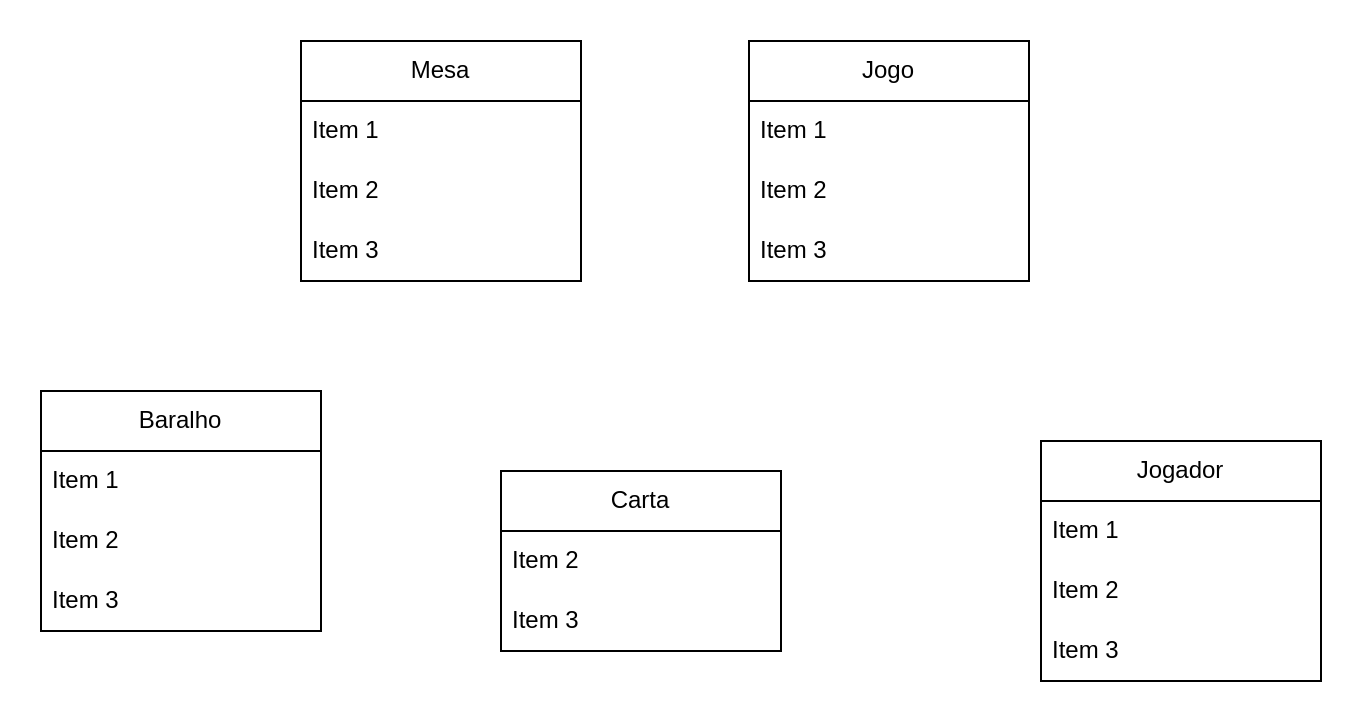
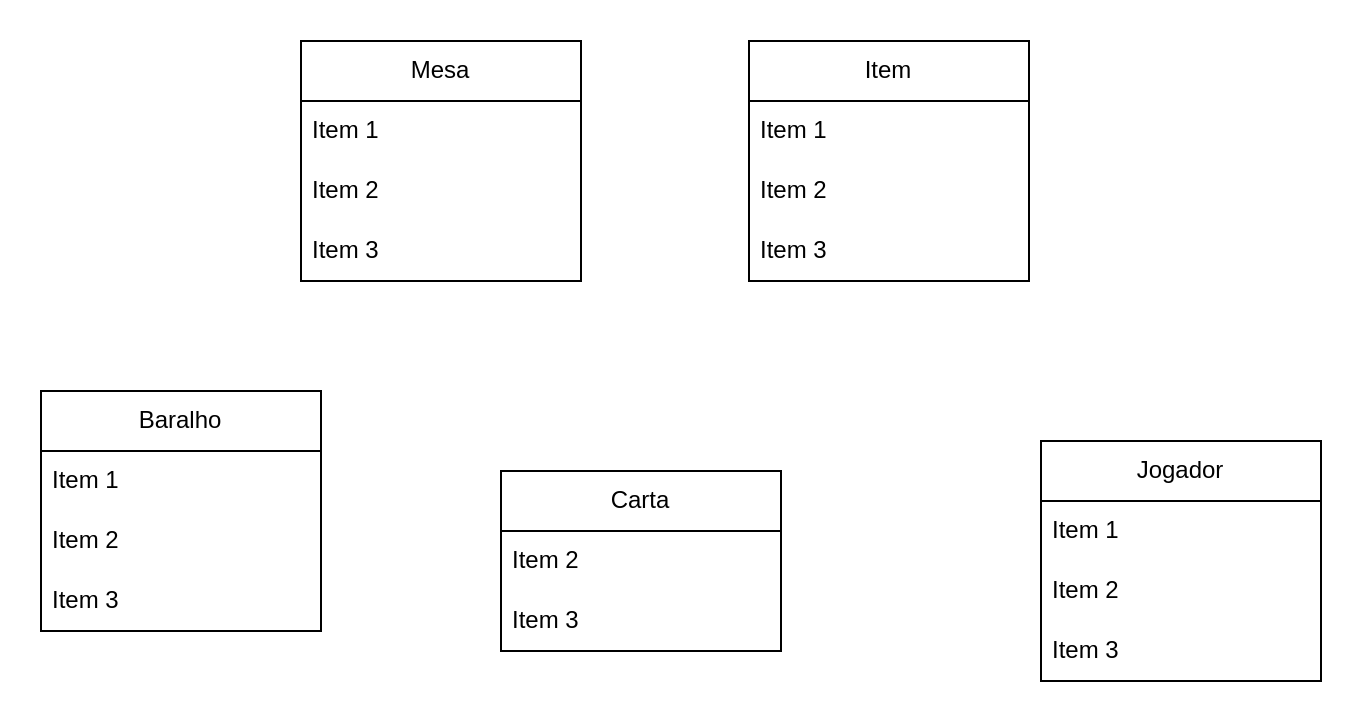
  <mxCell id="0" />
  <mxCell id="1" parent="0" />
- <mxCell id="2" value="Jogo" style="swimlane;fontStyle=0;childLayout=stackLayout;horizontal=1;startSize=30;horizontalStack=0;resizeParent=1;resizeParentMax=0;resizeLast=0;collapsible=1;marginBottom=0;whiteSpace=wrap;html=1;" vertex="1" parent="1"><mxGeometry x="374" y="20" width="140" height="120" as="geometry" /></mxCell>
+ <mxCell id="2" value="Item" style="swimlane;fontStyle=0;childLayout=stackLayout;horizontal=1;startSize=30;horizontalStack=0;resizeParent=1;resizeParentMax=0;resizeLast=0;collapsible=1;marginBottom=0;whiteSpace=wrap;html=1;" vertex="1" parent="1"><mxGeometry x="374" y="20" width="140" height="120" as="geometry" /></mxCell>
  <mxCell id="3" value="Item 1" style="text;strokeColor=none;fillColor=none;align=left;verticalAlign=middle;spacingLeft=4;spacingRight=4;overflow=hidden;points=[[0,0.5],[1,0.5]];portConstraint=eastwest;rotatable=0;whiteSpace=wrap;html=1;" vertex="1" parent="2"><mxGeometry y="30" width="140" height="30" as="geometry" /></mxCell>
  <mxCell id="4" value="Item 2" style="text;strokeColor=none;fillColor=none;align=left;verticalAlign=middle;spacingLeft=4;spacingRight=4;overflow=hidden;points=[[0,0.5],[1,0.5]];portConstraint=eastwest;rotatable=0;whiteSpace=wrap;html=1;" vertex="1" parent="2"><mxGeometry y="60" width="140" height="30" as="geometry" /></mxCell>
  <mxCell id="5" value="Item 3" style="text;strokeColor=none;fillColor=none;align=left;verticalAlign=middle;spacingLeft=4;spacingRight=4;overflow=hidden;points=[[0,0.5],[1,0.5]];portConstraint=eastwest;rotatable=0;whiteSpace=wrap;html=1;" vertex="1" parent="2"><mxGeometry y="90" width="140" height="30" as="geometry" /></mxCell>
  <mxCell id="6" value="Mesa" style="swimlane;fontStyle=0;childLayout=stackLayout;horizontal=1;startSize=30;horizontalStack=0;resizeParent=1;resizeParentMax=0;resizeLast=0;collapsible=1;marginBottom=0;whiteSpace=wrap;html=1;" vertex="1" parent="1"><mxGeometry x="150" y="20" width="140" height="120" as="geometry" /></mxCell>
  <mxCell id="7" value="Item 1" style="text;strokeColor=none;fillColor=none;align=left;verticalAlign=middle;spacingLeft=4;spacingRight=4;overflow=hidden;points=[[0,0.5],[1,0.5]];portConstraint=eastwest;rotatable=0;whiteSpace=wrap;html=1;" vertex="1" parent="6"><mxGeometry y="30" width="140" height="30" as="geometry" /></mxCell>
  <mxCell id="8" value="Item 2" style="text;strokeColor=none;fillColor=none;align=left;verticalAlign=middle;spacingLeft=4;spacingRight=4;overflow=hidden;points=[[0,0.5],[1,0.5]];portConstraint=eastwest;rotatable=0;whiteSpace=wrap;html=1;" vertex="1" parent="6"><mxGeometry y="60" width="140" height="30" as="geometry" /></mxCell>
  <mxCell id="9" value="Item 3" style="text;strokeColor=none;fillColor=none;align=left;verticalAlign=middle;spacingLeft=4;spacingRight=4;overflow=hidden;points=[[0,0.5],[1,0.5]];portConstraint=eastwest;rotatable=0;whiteSpace=wrap;html=1;" vertex="1" parent="6"><mxGeometry y="90" width="140" height="30" as="geometry" /></mxCell>
  <mxCell id="10" value="Carta" style="swimlane;fontStyle=0;childLayout=stackLayout;horizontal=1;startSize=30;horizontalStack=0;resizeParent=1;resizeParentMax=0;resizeLast=0;collapsible=1;marginBottom=0;whiteSpace=wrap;html=1;" vertex="1" parent="1"><mxGeometry x="250" y="235" width="140" height="90" as="geometry" /></mxCell>
  <mxCell id="11" value="Item 2" style="text;strokeColor=none;fillColor=none;align=left;verticalAlign=middle;spacingLeft=4;spacingRight=4;overflow=hidden;points=[[0,0.5],[1,0.5]];portConstraint=eastwest;rotatable=0;whiteSpace=wrap;html=1;" vertex="1" parent="10"><mxGeometry y="30" width="140" height="30" as="geometry" /></mxCell>
  <mxCell id="12" value="Item 3" style="text;strokeColor=none;fillColor=none;align=left;verticalAlign=middle;spacingLeft=4;spacingRight=4;overflow=hidden;points=[[0,0.5],[1,0.5]];portConstraint=eastwest;rotatable=0;whiteSpace=wrap;html=1;" vertex="1" parent="10"><mxGeometry y="60" width="140" height="30" as="geometry" /></mxCell>
  <mxCell id="13" value="Baralho" style="swimlane;fontStyle=0;childLayout=stackLayout;horizontal=1;startSize=30;horizontalStack=0;resizeParent=1;resizeParentMax=0;resizeLast=0;collapsible=1;marginBottom=0;whiteSpace=wrap;html=1;" vertex="1" parent="1"><mxGeometry x="20" y="195" width="140" height="120" as="geometry" /></mxCell>
  <mxCell id="14" value="Item 1" style="text;strokeColor=none;fillColor=none;align=left;verticalAlign=middle;spacingLeft=4;spacingRight=4;overflow=hidden;points=[[0,0.5],[1,0.5]];portConstraint=eastwest;rotatable=0;whiteSpace=wrap;html=1;" vertex="1" parent="13"><mxGeometry y="30" width="140" height="30" as="geometry" /></mxCell>
  <mxCell id="15" value="Item 2" style="text;strokeColor=none;fillColor=none;align=left;verticalAlign=middle;spacingLeft=4;spacingRight=4;overflow=hidden;points=[[0,0.5],[1,0.5]];portConstraint=eastwest;rotatable=0;whiteSpace=wrap;html=1;" vertex="1" parent="13"><mxGeometry y="60" width="140" height="30" as="geometry" /></mxCell>
  <mxCell id="16" value="Item 3" style="text;strokeColor=none;fillColor=none;align=left;verticalAlign=middle;spacingLeft=4;spacingRight=4;overflow=hidden;points=[[0,0.5],[1,0.5]];portConstraint=eastwest;rotatable=0;whiteSpace=wrap;html=1;" vertex="1" parent="13"><mxGeometry y="90" width="140" height="30" as="geometry" /></mxCell>
  <mxCell id="17" value="Jogador" style="swimlane;fontStyle=0;childLayout=stackLayout;horizontal=1;startSize=30;horizontalStack=0;resizeParent=1;resizeParentMax=0;resizeLast=0;collapsible=1;marginBottom=0;whiteSpace=wrap;html=1;" vertex="1" parent="1"><mxGeometry x="520" y="220" width="140" height="120" as="geometry" /></mxCell>
  <mxCell id="18" value="Item 1" style="text;strokeColor=none;fillColor=none;align=left;verticalAlign=middle;spacingLeft=4;spacingRight=4;overflow=hidden;points=[[0,0.5],[1,0.5]];portConstraint=eastwest;rotatable=0;whiteSpace=wrap;html=1;" vertex="1" parent="17"><mxGeometry y="30" width="140" height="30" as="geometry" /></mxCell>
  <mxCell id="19" value="Item 2" style="text;strokeColor=none;fillColor=none;align=left;verticalAlign=middle;spacingLeft=4;spacingRight=4;overflow=hidden;points=[[0,0.5],[1,0.5]];portConstraint=eastwest;rotatable=0;whiteSpace=wrap;html=1;" vertex="1" parent="17"><mxGeometry y="60" width="140" height="30" as="geometry" /></mxCell>
  <mxCell id="20" value="Item 3" style="text;strokeColor=none;fillColor=none;align=left;verticalAlign=middle;spacingLeft=4;spacingRight=4;overflow=hidden;points=[[0,0.5],[1,0.5]];portConstraint=eastwest;rotatable=0;whiteSpace=wrap;html=1;" vertex="1" parent="17"><mxGeometry y="90" width="140" height="30" as="geometry" /></mxCell>
